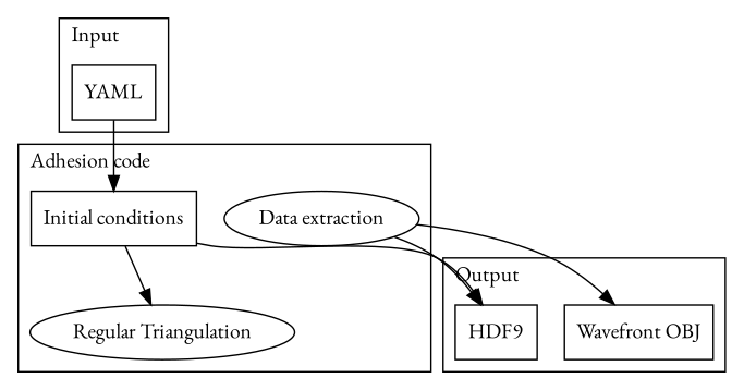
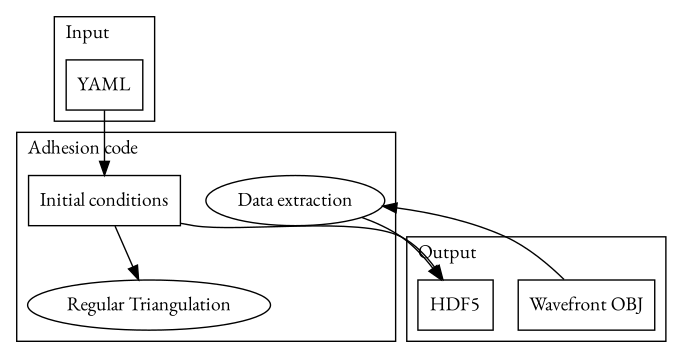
  digraph {
    fontname="EB Garamond"
    node [fontname="EB Garamond" shape=box]
    edge [fontname="EB Garamond"]
    n1 [label="Initial conditions"]
    n2 [label="Regular Triangulation" shape=""]
    n3 [label="Data extraction" shape=""]
    n4 [label=YAML]
-   n5 [label=HDF9]
+   n5 [label=HDF5]
    n6 [label="Wavefront OBJ"]
    subgraph cluster_1 {
      label="Adhesion code"
      labeljust=l
      n1
      n2
      n3
    }
    subgraph cluster_2 {
      label=Input
      labeljust=l
      n4
    }
    subgraph cluster_3 {
      label=Output
      labeljust=l
      n5
      n6
    }
    n1 -> n2
    n1 -> n5
    n3 -> n5
-   n3 -> n6
+   n6 -> n3
    n4 -> n1
  }
